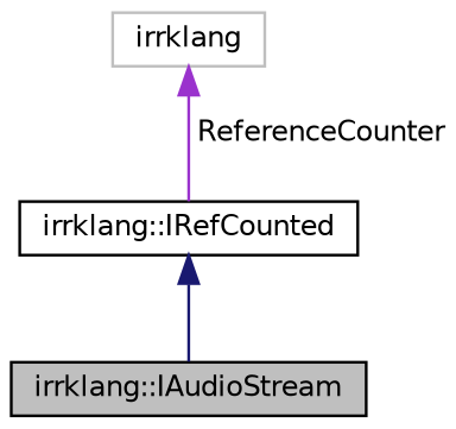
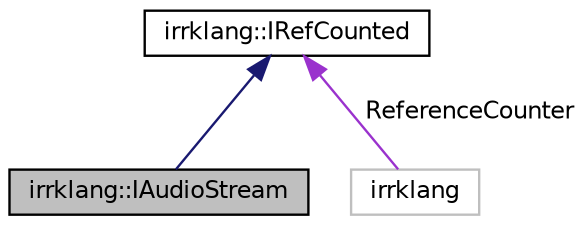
  digraph {
    node [color=black fontname=Helvetica fontsize=10 shape=record]
    edge [dir=back fontname=Helvetica fontsize=10 labelfontname=Helvetica labelfontsize=10 style=solid]
    n1 [fillcolor=grey75 fontcolor=black height=0.2 label="irrklang::IAudioStream" style=filled width=0.4]
    n2 [height=0.2 label="irrklang::IRefCounted" width=0.4]
    n3 [color=grey75 height=0.2 label=irrklang width=0.4]
    n2 -> n1 [color=midnightblue]
-   n3 -> n2 [color=darkorchid3 label=" ReferenceCounter"]
+   n2 -> n3 [color=darkorchid3 label=" ReferenceCounter"]
  }
